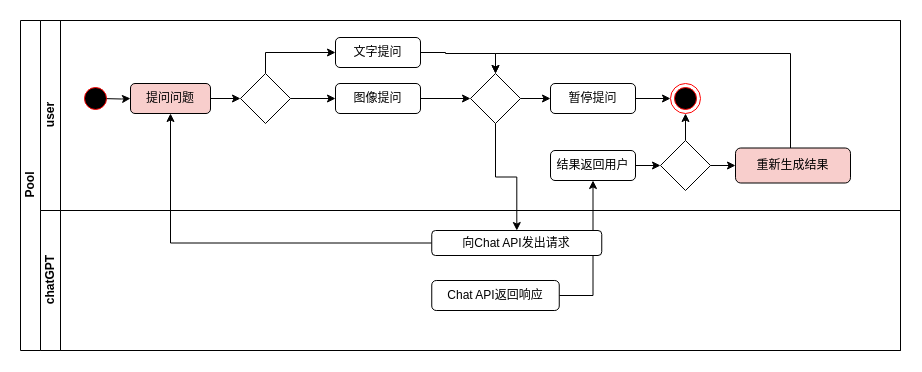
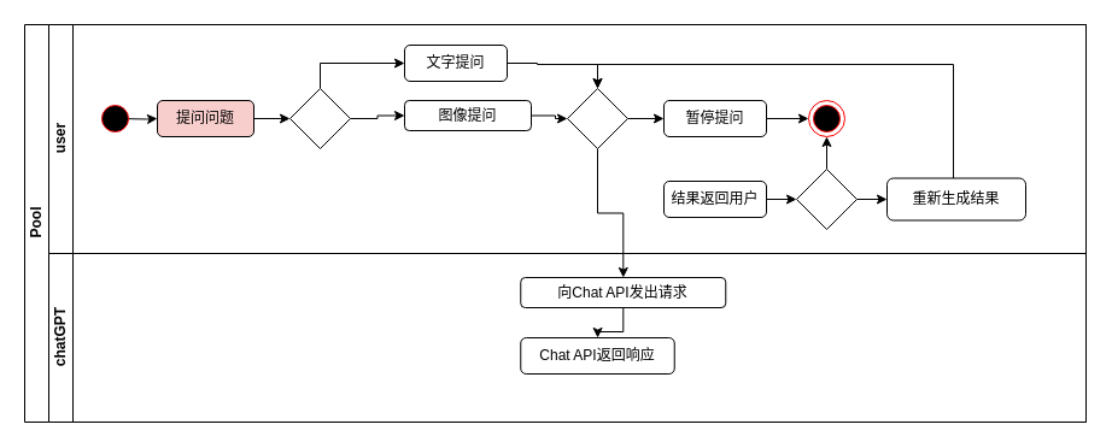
  <mxCell id="0" />
  <mxCell id="1" parent="0" />
  <mxCell id="2" value="Pool" style="swimlane;html=1;childLayout=stackLayout;resizeParent=1;resizeParentMax=0;horizontal=0;startSize=20;horizontalStack=0;direction=east;flipH=0;flipV=1;" parent="1" vertex="1"><mxGeometry x="20" y="20" width="880" height="330" as="geometry" /></mxCell>
  <mxCell id="3" value="user" style="swimlane;html=1;startSize=20;horizontal=0;direction=east;" parent="2" vertex="1"><mxGeometry x="20" width="860" height="190" as="geometry" /></mxCell>
  <mxCell id="4" value="" style="edgeStyle=orthogonalEdgeStyle;rounded=0;orthogonalLoop=1;jettySize=auto;html=1;" edge="1" parent="3" target="7"><mxGeometry relative="1" as="geometry"><mxPoint x="60" y="78" as="sourcePoint" /></mxGeometry></mxCell>
  <mxCell id="5" value="" style="ellipse;html=1;shape=startState;fillColor=#000000;strokeColor=#ff0000;" vertex="1" parent="3"><mxGeometry x="40" y="63" width="30" height="30" as="geometry" /></mxCell>
  <mxCell id="6" value="" style="edgeStyle=orthogonalEdgeStyle;rounded=0;orthogonalLoop=1;jettySize=auto;html=1;" edge="1" parent="3" source="7" target="10"><mxGeometry relative="1" as="geometry" /></mxCell>
  <mxCell id="7" value="提问问题" style="rounded=1;whiteSpace=wrap;html=1;fillColor=#f8cecc;" vertex="1" parent="3"><mxGeometry x="90" y="63" width="80" height="30" as="geometry" /></mxCell>
  <mxCell id="8" style="edgeStyle=orthogonalEdgeStyle;rounded=0;orthogonalLoop=1;jettySize=auto;html=1;exitX=0.5;exitY=0;exitDx=0;exitDy=0;entryX=0;entryY=0.5;entryDx=0;entryDy=0;" edge="1" parent="3" source="10" target="12"><mxGeometry relative="1" as="geometry" /></mxCell>
  <mxCell id="9" value="" style="edgeStyle=orthogonalEdgeStyle;rounded=0;orthogonalLoop=1;jettySize=auto;html=1;" edge="1" parent="3" source="10" target="14"><mxGeometry relative="1" as="geometry" /></mxCell>
  <mxCell id="10" value="" style="rhombus;whiteSpace=wrap;html=1;" vertex="1" parent="3"><mxGeometry x="200" y="53" width="50" height="50" as="geometry" /></mxCell>
  <mxCell id="11" style="edgeStyle=orthogonalEdgeStyle;rounded=0;orthogonalLoop=1;jettySize=auto;html=1;entryX=0.5;entryY=0;entryDx=0;entryDy=0;" edge="1" parent="3" source="12" target="16"><mxGeometry relative="1" as="geometry"><Array as="points"><mxPoint x="405" y="32" /><mxPoint x="455" y="33" /></Array></mxGeometry></mxCell>
  <mxCell id="12" value="文字提问" style="rounded=1;whiteSpace=wrap;html=1;" vertex="1" parent="3"><mxGeometry x="295" y="17" width="85" height="30" as="geometry" /></mxCell>
  <mxCell id="13" value="" style="edgeStyle=orthogonalEdgeStyle;rounded=0;orthogonalLoop=1;jettySize=auto;html=1;" edge="1" parent="3" source="14" target="16"><mxGeometry relative="1" as="geometry" /></mxCell>
- <mxCell id="14" value="图像提问" style="rounded=1;whiteSpace=wrap;html=1;" vertex="1" parent="3"><mxGeometry x="295" y="63" width="85" height="30" as="geometry" /></mxCell>
+ <mxCell id="14" value="图像提问" style="rounded=1;whiteSpace=wrap;html=1;" vertex="1" parent="3"><mxGeometry x="295" y="63" width="105" height="25" as="geometry" /></mxCell>
  <mxCell id="15" value="" style="edgeStyle=orthogonalEdgeStyle;rounded=0;orthogonalLoop=1;jettySize=auto;html=1;" edge="1" parent="3" source="16" target="18"><mxGeometry relative="1" as="geometry" /></mxCell>
  <mxCell id="16" value="" style="rhombus;whiteSpace=wrap;html=1;" vertex="1" parent="3"><mxGeometry x="430" y="53" width="50" height="50" as="geometry" /></mxCell>
  <mxCell id="17" value="" style="edgeStyle=orthogonalEdgeStyle;rounded=0;orthogonalLoop=1;jettySize=auto;html=1;" edge="1" parent="3" source="18" target="19"><mxGeometry relative="1" as="geometry" /></mxCell>
  <mxCell id="18" value="暂停提问" style="rounded=1;whiteSpace=wrap;html=1;" vertex="1" parent="3"><mxGeometry x="510" y="63" width="85" height="30" as="geometry" /></mxCell>
  <mxCell id="19" value="" style="ellipse;html=1;shape=endState;fillColor=#000000;strokeColor=#ff0000;" vertex="1" parent="3"><mxGeometry x="630" y="63" width="30" height="30" as="geometry" /></mxCell>
  <mxCell id="20" value="" style="edgeStyle=orthogonalEdgeStyle;rounded=0;orthogonalLoop=1;jettySize=auto;html=1;" edge="1" parent="3" source="21" target="23"><mxGeometry relative="1" as="geometry" /></mxCell>
  <mxCell id="21" value="结果返回用户" style="rounded=1;whiteSpace=wrap;html=1;" vertex="1" parent="3"><mxGeometry x="510" y="130" width="85" height="30" as="geometry" /></mxCell>
  <mxCell id="22" value="" style="edgeStyle=orthogonalEdgeStyle;rounded=0;orthogonalLoop=1;jettySize=auto;html=1;" edge="1" parent="3" source="23" target="19"><mxGeometry relative="1" as="geometry" /></mxCell>
  <mxCell id="23" value="" style="rhombus;whiteSpace=wrap;html=1;" vertex="1" parent="3"><mxGeometry x="620" y="120" width="50" height="50" as="geometry" /></mxCell>
  <mxCell id="24" style="edgeStyle=orthogonalEdgeStyle;rounded=0;orthogonalLoop=1;jettySize=auto;html=1;entryX=0.5;entryY=0;entryDx=0;entryDy=0;" edge="1" parent="3" source="25" target="16"><mxGeometry relative="1" as="geometry"><Array as="points"><mxPoint x="750" y="33" /><mxPoint x="455" y="33" /></Array></mxGeometry></mxCell>
- <mxCell id="25" value="重新生成结果" style="rounded=1;whiteSpace=wrap;html=1;fillColor=#f8cecc;" vertex="1" parent="3"><mxGeometry x="695" y="127.5" width="115" height="35" as="geometry" /></mxCell>
+ <mxCell id="25" value="重新生成结果" style="rounded=1;whiteSpace=wrap;html=1;" vertex="1" parent="3"><mxGeometry x="695" y="127.5" width="115" height="35" as="geometry" /></mxCell>
  <mxCell id="26" value="" style="edgeStyle=orthogonalEdgeStyle;rounded=0;orthogonalLoop=1;jettySize=auto;html=1;" edge="1" parent="3" source="23" target="25"><mxGeometry relative="1" as="geometry" /></mxCell>
  <mxCell id="27" value="" style="edgeStyle=orthogonalEdgeStyle;rounded=0;orthogonalLoop=1;jettySize=auto;html=1;" edge="1" parent="2" source="16" target="31"><mxGeometry relative="1" as="geometry" /></mxCell>
- <mxCell id="28" style="edgeStyle=orthogonalEdgeStyle;rounded=0;orthogonalLoop=1;jettySize=auto;html=1;entryX=0.5;entryY=1;entryDx=0;entryDy=0;" edge="1" parent="2" source="32" target="21"><mxGeometry relative="1" as="geometry"><Array as="points"><mxPoint x="573" y="275" /></Array></mxGeometry></mxCell>
  <mxCell id="29" value="chatGPT" style="swimlane;html=1;startSize=20;horizontal=0;direction=east;" parent="2" vertex="1"><mxGeometry x="20" y="190" width="860" height="140" as="geometry" /></mxCell>
- <mxCell id="30" value="" style="edgeStyle=orthogonalEdgeStyle;rounded=0;orthogonalLoop=1;jettySize=auto;html=1;" edge="1" parent="29" source="31" target="7"><mxGeometry relative="1" as="geometry" /></mxCell>
+ <mxCell id="30" value="" style="edgeStyle=orthogonalEdgeStyle;rounded=0;orthogonalLoop=1;jettySize=auto;html=1;" edge="1" parent="29" source="31" target="32"><mxGeometry relative="1" as="geometry" /></mxCell>
  <mxCell id="31" value="向Chat API发出请求" style="rounded=1;whiteSpace=wrap;html=1;" vertex="1" parent="29"><mxGeometry x="391.25" y="20" width="170" height="25" as="geometry" /></mxCell>
  <mxCell id="32" value="Chat API返回响应" style="rounded=1;whiteSpace=wrap;html=1;" vertex="1" parent="29"><mxGeometry x="391.25" y="70" width="127.5" height="30" as="geometry" /></mxCell>
